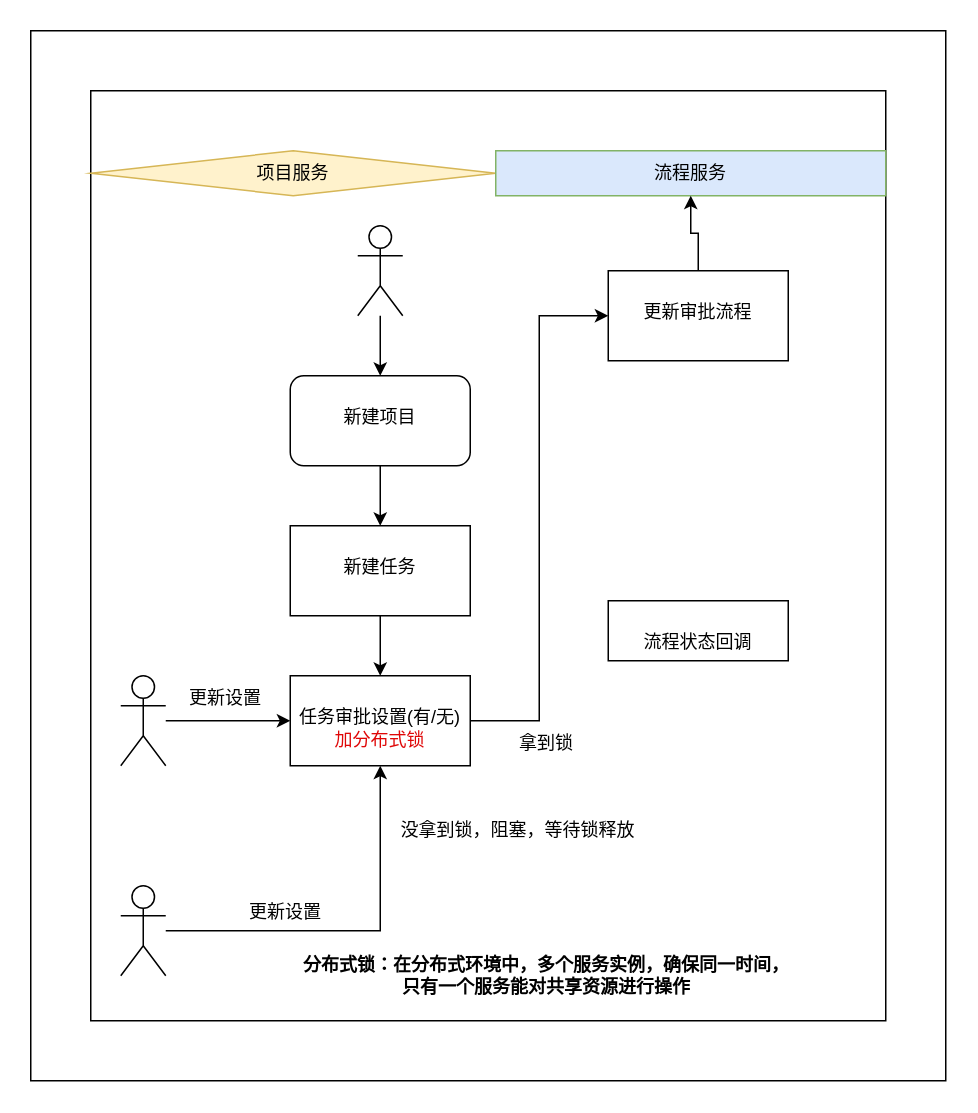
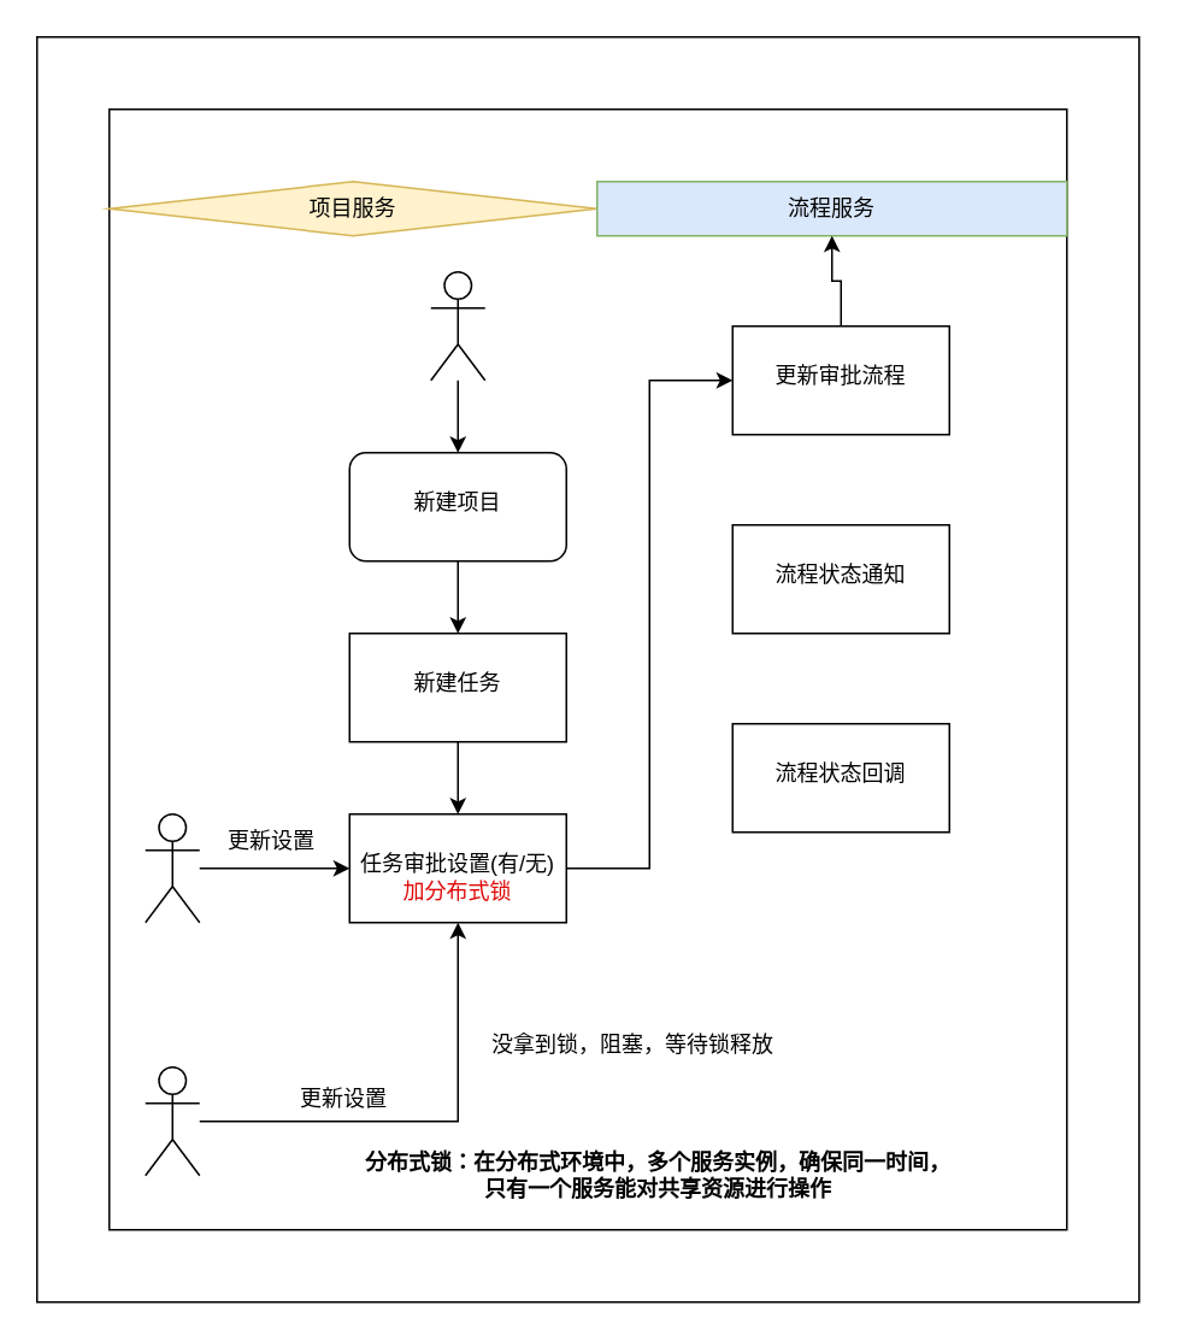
  <mxCell id="0" />
  <mxCell id="1" parent="0" />
  <mxCell id="2" value="" style="rounded=0;whiteSpace=wrap;html=1;" parent="1" vertex="1"><mxGeometry x="20" y="20" width="610" height="700" as="geometry" /></mxCell>
  <mxCell id="3" value="" style="rounded=0;whiteSpace=wrap;html=1;" parent="1" vertex="1"><mxGeometry x="60" y="60" width="530" height="620" as="geometry" /></mxCell>
  <mxCell id="4" value="" style="edgeStyle=orthogonalEdgeStyle;rounded=0;orthogonalLoop=1;jettySize=auto;html=1;" parent="1" source="5" target="8" edge="1"><mxGeometry relative="1" as="geometry" /></mxCell>
  <mxCell id="5" value="Actor" style="shape=umlActor;verticalLabelPosition=bottom;verticalAlign=top;html=1;outlineConnect=0;fontColor=none;noLabel=1;" parent="1" vertex="1"><mxGeometry x="238" y="150" width="30" height="60" as="geometry" /></mxCell>
  <mxCell id="6" value="项目服务" style="rhombus;whiteSpace=wrap;html=1;fillColor=#fff2cc;strokeColor=#d6b656;" parent="1" vertex="1"><mxGeometry x="60" y="100" width="270" height="30" as="geometry" /></mxCell>
  <mxCell id="7" value="" style="edgeStyle=orthogonalEdgeStyle;rounded=0;orthogonalLoop=1;jettySize=auto;html=1;" parent="1" source="8" target="10" edge="1"><mxGeometry relative="1" as="geometry" /></mxCell>
  <mxCell id="8" value="&lt;div&gt;&lt;br&gt;&lt;/div&gt;新建项目" style="whiteSpace=wrap;html=1;verticalAlign=top;fontColor=none;align=center;rounded=1;" parent="1" vertex="1"><mxGeometry x="193" y="250" width="120" height="60" as="geometry" /></mxCell>
  <mxCell id="9" value="" style="edgeStyle=orthogonalEdgeStyle;rounded=0;orthogonalLoop=1;jettySize=auto;html=1;" parent="1" source="10" target="12" edge="1"><mxGeometry relative="1" as="geometry" /></mxCell>
  <mxCell id="10" value="&lt;div&gt;&lt;br&gt;&lt;/div&gt;&lt;div&gt;新建任务&lt;/div&gt;" style="whiteSpace=wrap;html=1;verticalAlign=top;fontColor=none;" parent="1" vertex="1"><mxGeometry x="193" y="350" width="120" height="60" as="geometry" /></mxCell>
  <mxCell id="11" value="" style="edgeStyle=orthogonalEdgeStyle;rounded=0;orthogonalLoop=1;jettySize=auto;html=1;entryX=0;entryY=0.5;entryDx=0;entryDy=0;" parent="1" source="12" target="15" edge="1"><mxGeometry relative="1" as="geometry" /></mxCell>
  <mxCell id="12" value="&lt;div&gt;&lt;br&gt;&lt;/div&gt;&lt;div&gt;任务审批设置(&lt;span style=&quot;background-color: initial;&quot;&gt;有/无&lt;/span&gt;&lt;span style=&quot;background-color: initial;&quot;&gt;)&lt;/span&gt;&lt;/div&gt;&lt;div&gt;&lt;font color=&quot;#df0707&quot;&gt;加分布式锁&lt;/font&gt;&lt;/div&gt;" style="whiteSpace=wrap;html=1;verticalAlign=top;fontColor=none;" parent="1" vertex="1"><mxGeometry x="193" y="450" width="120" height="60" as="geometry" /></mxCell>
  <mxCell id="13" value="流程服务" style="rounded=0;whiteSpace=wrap;html=1;fillColor=#dae8fc;strokeColor=#82b366;" parent="1" vertex="1"><mxGeometry x="330" y="100" width="260" height="30" as="geometry" /></mxCell>
  <mxCell id="14" value="" style="edgeStyle=orthogonalEdgeStyle;rounded=0;orthogonalLoop=1;jettySize=auto;html=1;" parent="1" source="15" target="13" edge="1"><mxGeometry relative="1" as="geometry" /></mxCell>
  <mxCell id="15" value="&lt;div&gt;&lt;br&gt;&lt;/div&gt;更新审批流程" style="whiteSpace=wrap;html=1;verticalAlign=top;fontColor=none;" parent="1" vertex="1"><mxGeometry x="405" y="180" width="120" height="60" as="geometry" /></mxCell>
  <mxCell id="16" value="" style="edgeStyle=orthogonalEdgeStyle;rounded=0;orthogonalLoop=1;jettySize=auto;html=1;" parent="1" source="17" target="12" edge="1"><mxGeometry relative="1" as="geometry" /></mxCell>
  <mxCell id="17" value="Actor" style="shape=umlActor;verticalLabelPosition=bottom;verticalAlign=top;html=1;outlineConnect=0;fontColor=none;noLabel=1;" parent="1" vertex="1"><mxGeometry x="80" y="450" width="30" height="60" as="geometry" /></mxCell>
  <mxCell id="18" value="" style="edgeStyle=orthogonalEdgeStyle;rounded=0;orthogonalLoop=1;jettySize=auto;html=1;entryX=0.5;entryY=1;entryDx=0;entryDy=0;" parent="1" source="19" target="12" edge="1"><mxGeometry relative="1" as="geometry"><mxPoint x="240" y="580" as="targetPoint" /></mxGeometry></mxCell>
  <mxCell id="19" value="Actor" style="shape=umlActor;verticalLabelPosition=bottom;verticalAlign=top;html=1;outlineConnect=0;fontColor=none;noLabel=1;" parent="1" vertex="1"><mxGeometry x="80" y="590" width="30" height="60" as="geometry" /></mxCell>
  <mxCell id="20" value="更新设置" style="text;html=1;align=center;verticalAlign=middle;whiteSpace=wrap;rounded=0;" parent="1" vertex="1"><mxGeometry x="120" y="450" width="60" height="30" as="geometry" /></mxCell>
- <mxCell id="22" value="&lt;div&gt;&lt;br&gt;&lt;/div&gt;流程状态回调&lt;div&gt;&lt;/div&gt;" style="whiteSpace=wrap;html=1;verticalAlign=top;fontColor=none;" parent="1" vertex="1"><mxGeometry x="405" y="400" width="120" height="40" as="geometry" /></mxCell>
+ <mxCell id="21" value="&lt;div&gt;&lt;/div&gt;&lt;div&gt;&lt;br&gt;&lt;/div&gt;&lt;div&gt;流程状态通知&lt;/div&gt;" style="whiteSpace=wrap;html=1;verticalAlign=top;fontColor=none;" parent="1" vertex="1"><mxGeometry x="405" y="290" width="120" height="60" as="geometry" /></mxCell>
+ <mxCell id="22" value="&lt;div&gt;&lt;br&gt;&lt;/div&gt;流程状态回调&lt;div&gt;&lt;/div&gt;" style="whiteSpace=wrap;html=1;verticalAlign=top;fontColor=none;" parent="1" vertex="1"><mxGeometry x="405" y="400" width="120" height="60" as="geometry" /></mxCell>
  <mxCell id="23" value="更新设置" style="text;html=1;align=center;verticalAlign=middle;whiteSpace=wrap;rounded=0;" parent="1" vertex="1"><mxGeometry x="160" y="593" width="60" height="30" as="geometry" /></mxCell>
- <mxCell id="24" value="拿到锁" style="text;html=1;align=center;verticalAlign=middle;whiteSpace=wrap;rounded=0;" parent="1" vertex="1"><mxGeometry x="334" y="480" width="60" height="30" as="geometry" /></mxCell>
- <mxCell id="25" value="没拿到锁，阻塞，等待锁释放" style="text;html=1;align=center;verticalAlign=middle;whiteSpace=wrap;rounded=0;" parent="1" vertex="1"><mxGeometry x="255" y="538" width="180" height="30" as="geometry" /></mxCell>
+ <mxCell id="25" value="没拿到锁，阻塞，等待锁释放" style="text;html=1;align=center;verticalAlign=middle;whiteSpace=wrap;rounded=0;" parent="1" vertex="1"><mxGeometry x="260" y="563" width="180" height="30" as="geometry" /></mxCell>
  <mxCell id="26" value="&lt;b&gt;分布式锁：在分布式环境中，多个服务实例，确保同一时间，只有一个服务能对共享资源进行操作&lt;/b&gt;" style="text;html=1;align=center;verticalAlign=middle;whiteSpace=wrap;rounded=0;" parent="1" vertex="1"><mxGeometry x="199" y="635" width="330" height="30" as="geometry" /></mxCell>
